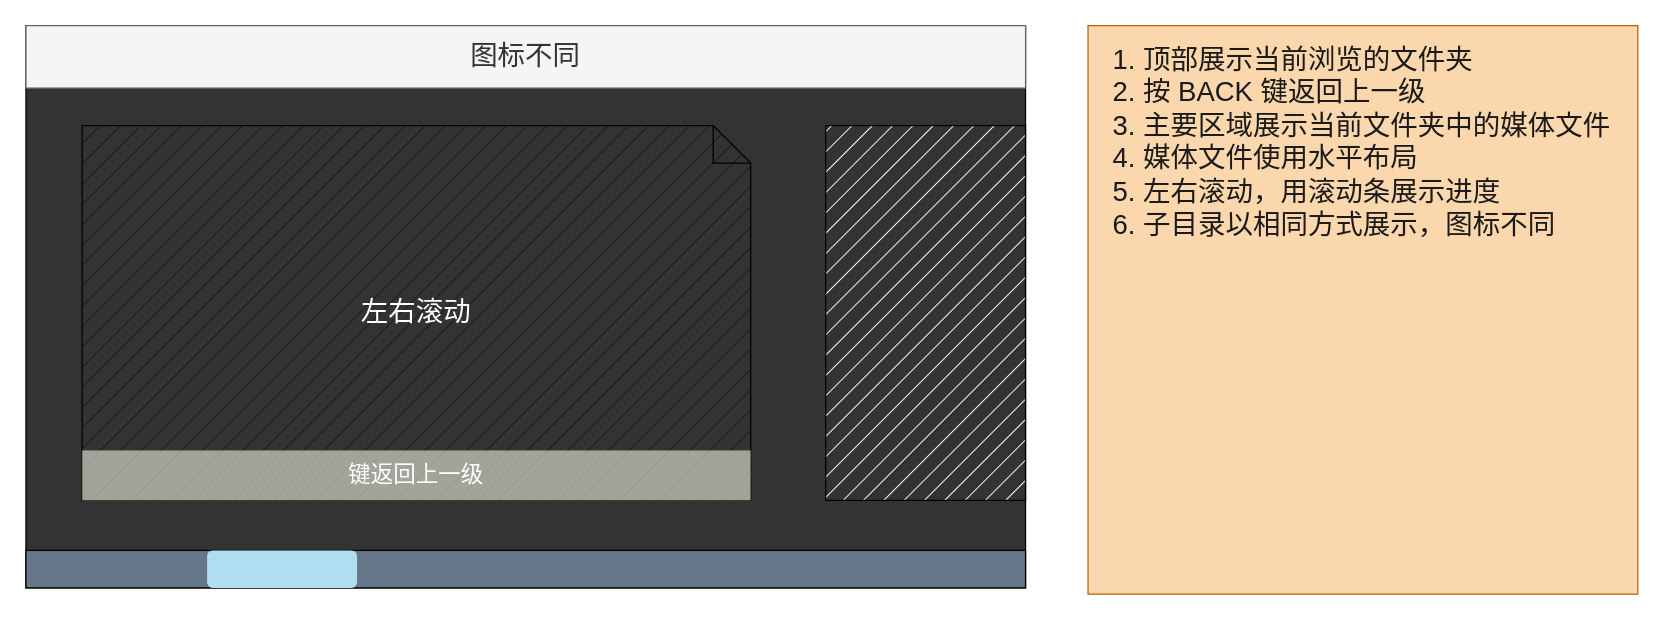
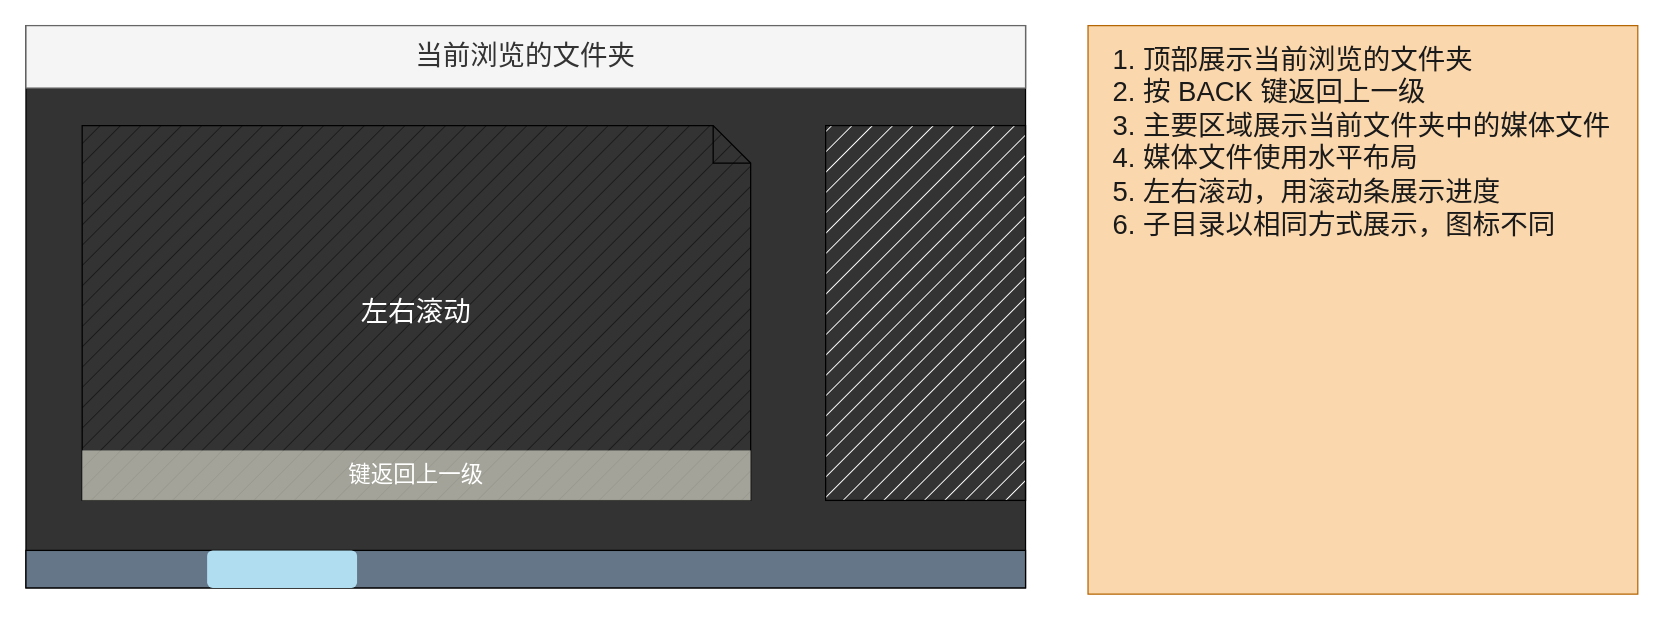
  <mxCell id="0" />
  <mxCell id="1" parent="0" />
  <mxCell id="2" value="" style="rounded=0;whiteSpace=wrap;html=1;fillColor=#333333;strokeColor=default;fillStyle=auto;" vertex="1" parent="1"><mxGeometry x="20" y="20" width="800" height="450" as="geometry" /></mxCell>
  <mxCell id="3" value="&lt;font color=&quot;#ffffff&quot;&gt;&lt;span style=&quot;font-size: 22px;&quot;&gt;左右滚动&lt;/span&gt;&lt;/font&gt;" style="shape=note;whiteSpace=wrap;html=1;backgroundOutline=1;darkOpacity=0.05;strokeColor=default;fillColor=#1A1A1A;fillStyle=hatch;" vertex="1" parent="1"><mxGeometry x="65" y="100" width="535" height="300" as="geometry" /></mxCell>
  <mxCell id="4" value="" style="rounded=0;whiteSpace=wrap;html=1;fillStyle=hatch;" vertex="1" parent="1"><mxGeometry x="660" y="100" width="160" height="300" as="geometry" /></mxCell>
  <mxCell id="5" value="1. 顶部展示当前浏览的文件夹&lt;br&gt;2. 按 BACK 键返回上一级&lt;br&gt;3. 主要区域展示当前文件夹中的媒体文件&lt;br&gt;4. 媒体文件使用水平布局&lt;br&gt;5. 左右滚动，用滚动条展示进度&lt;br&gt;6. 子目录以相同方式展示，图标不同" style="text;html=1;strokeColor=#b46504;fillColor=#fad7ac;align=left;verticalAlign=top;whiteSpace=wrap;rounded=0;fontColor=#1A1A1A;fontSize=22;spacingLeft=10;spacingBottom=10;spacingRight=10;spacing=10;" vertex="1" parent="1"><mxGeometry x="870" y="20" width="440" height="455" as="geometry" /></mxCell>
  <mxCell id="6" value="" style="rounded=0;whiteSpace=wrap;html=1;fillColor=#647687;strokeColor=default;fontColor=#ffffff;" vertex="1" parent="1"><mxGeometry x="20" y="440" width="800" height="30" as="geometry" /></mxCell>
  <mxCell id="7" value="" style="rounded=1;whiteSpace=wrap;html=1;fillColor=#b1ddf0;strokeColor=none;" vertex="1" parent="1"><mxGeometry x="165" y="440" width="120" height="30" as="geometry" /></mxCell>
- <mxCell id="8" value="图标不同" style="text;html=1;strokeColor=#666666;fillColor=#f5f5f5;align=center;verticalAlign=middle;whiteSpace=wrap;rounded=0;fillStyle=auto;fontSize=22;fontColor=#333333;" vertex="1" parent="1"><mxGeometry x="20" y="20" width="800" height="50" as="geometry" /></mxCell>
+ <mxCell id="8" value="当前浏览的文件夹" style="text;html=1;strokeColor=#666666;fillColor=#f5f5f5;align=center;verticalAlign=middle;whiteSpace=wrap;rounded=0;fillStyle=auto;fontSize=22;fontColor=#333333;" vertex="1" parent="1"><mxGeometry x="20" y="20" width="800" height="50" as="geometry" /></mxCell>
  <mxCell id="9" value="" style="rounded=0;whiteSpace=wrap;html=1;fillStyle=solid;strokeColor=none;fontSize=22;fontColor=#FFFFFF;fillColor=#FFFFFF;opacity=50;" vertex="1" parent="1"><mxGeometry x="65" y="360" width="535" height="40" as="geometry" /></mxCell>
  <mxCell id="10" value="键返回上一级" style="text;html=1;strokeColor=none;fillColor=#FFFF99;align=center;verticalAlign=middle;whiteSpace=wrap;rounded=0;fillStyle=solid;fontSize=18;fontColor=#FFFFFF;opacity=10;" vertex="1" parent="1"><mxGeometry x="65" y="360" width="535" height="40" as="geometry" /></mxCell>
